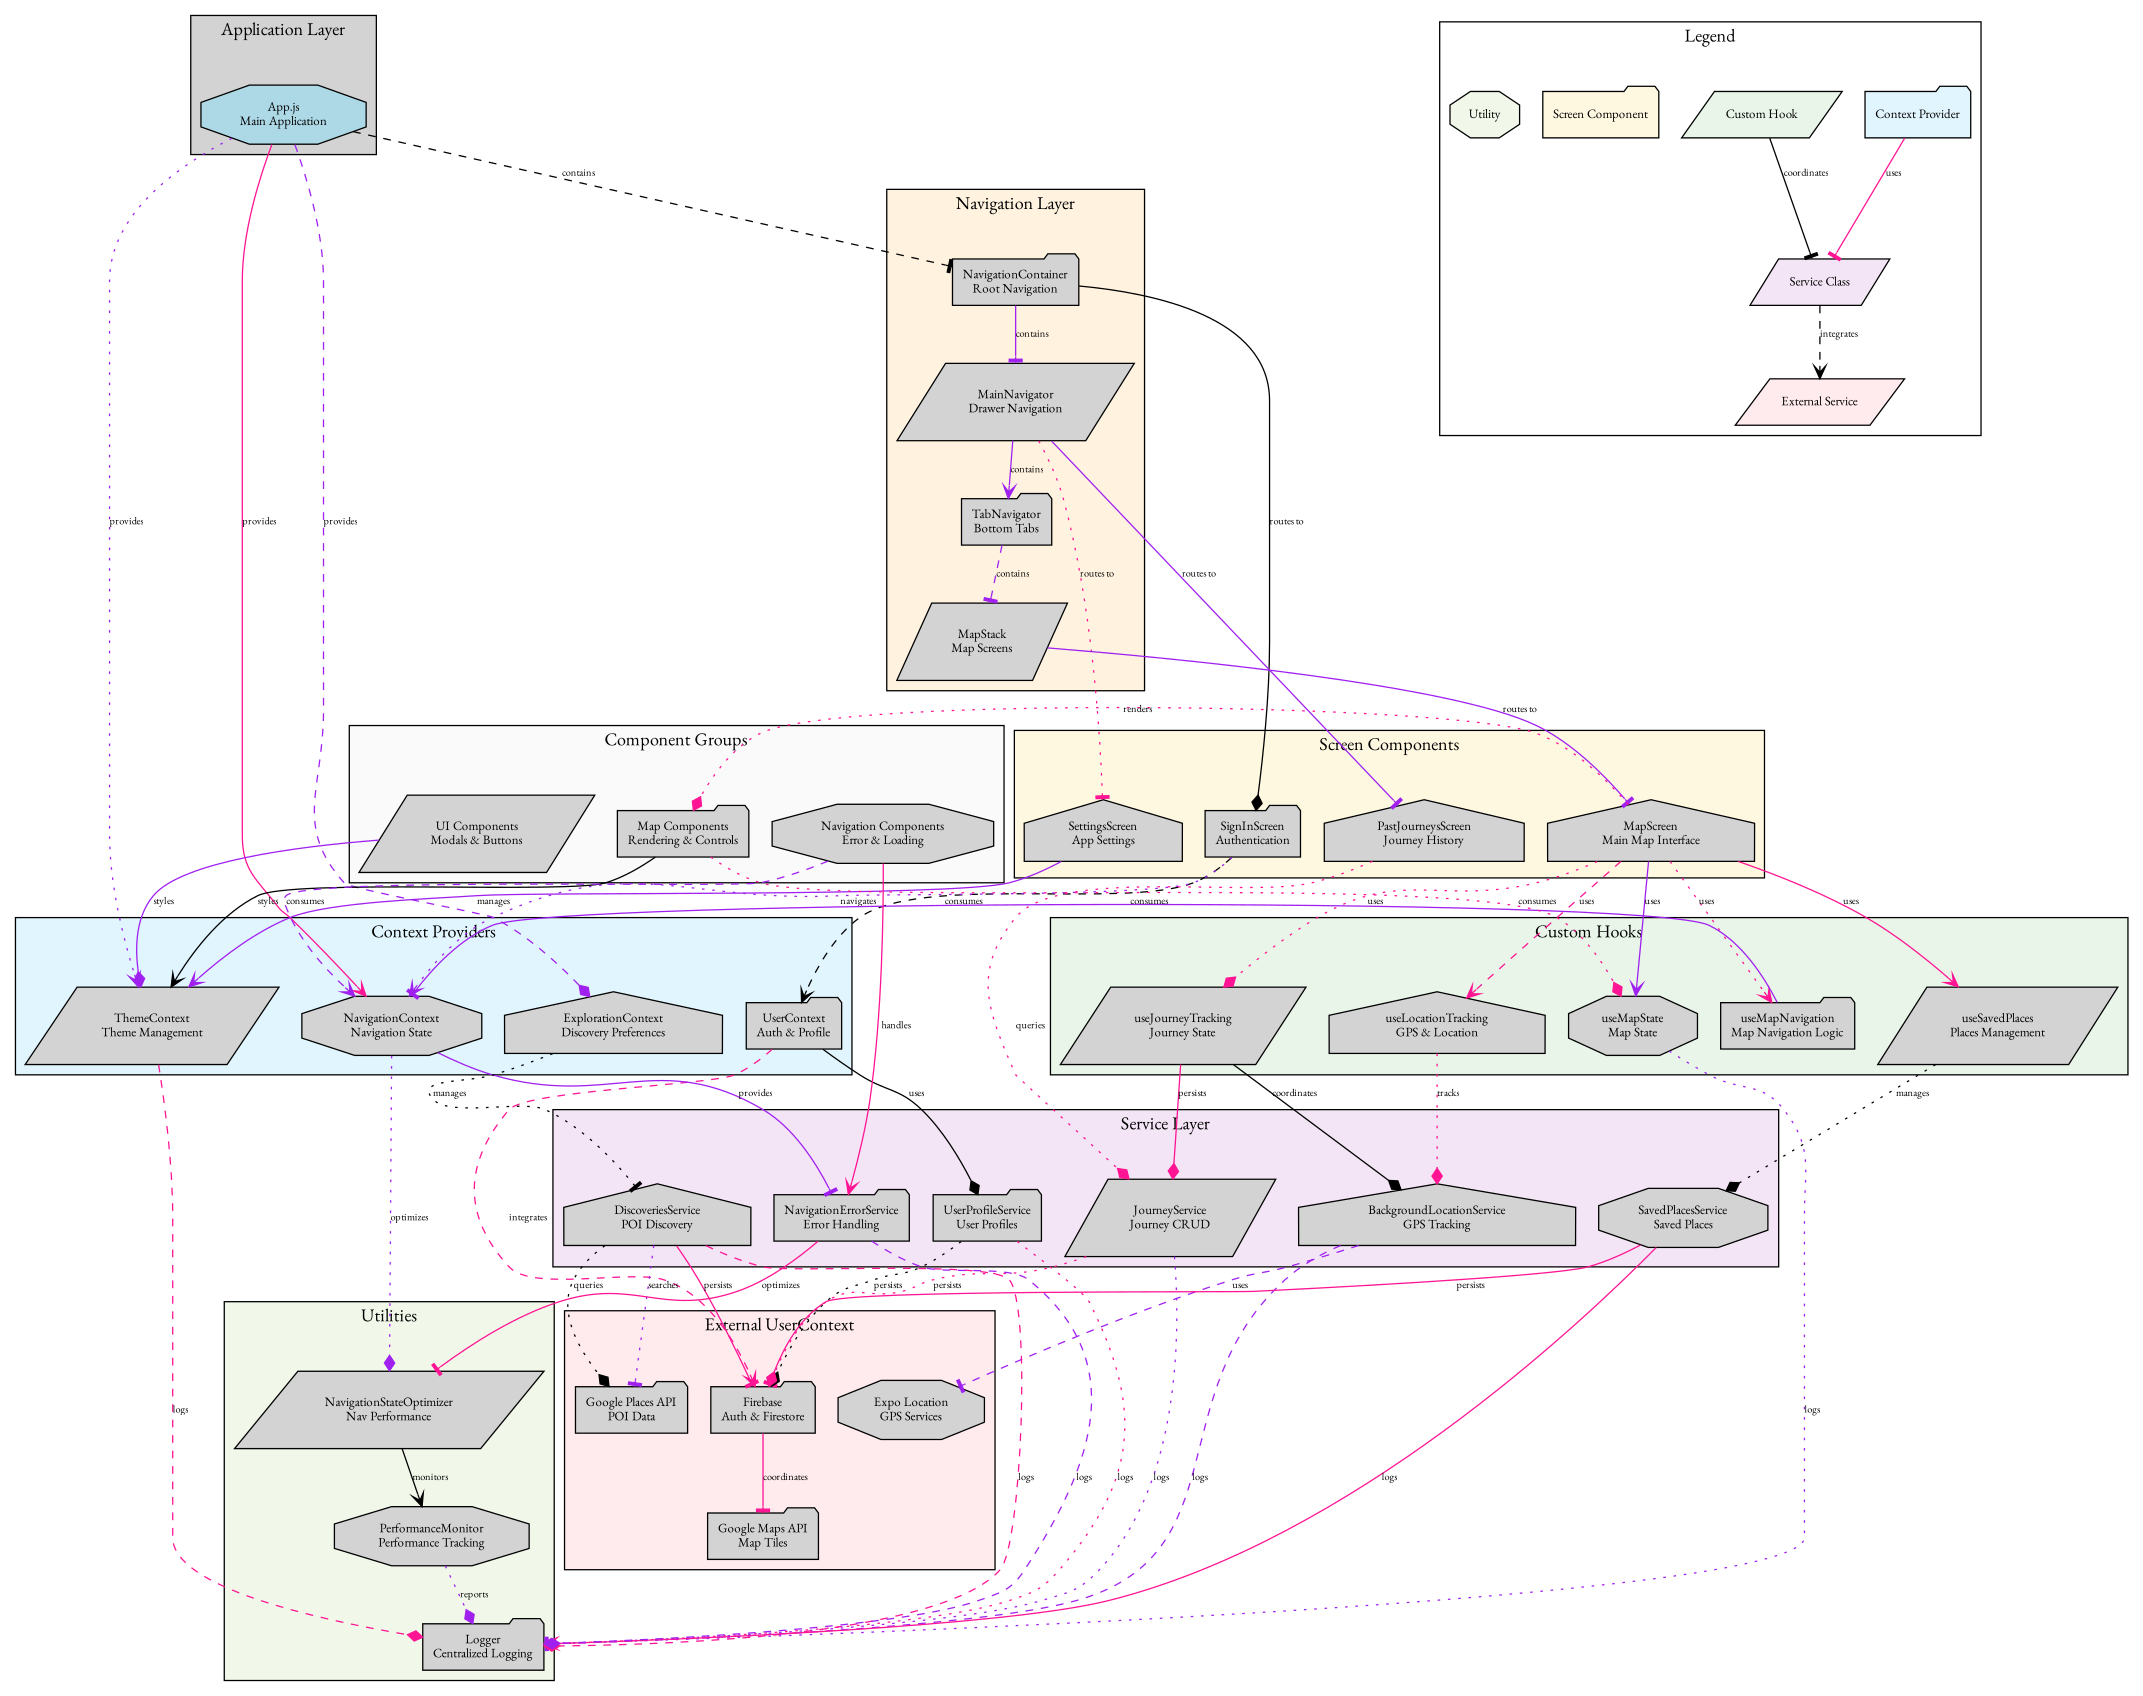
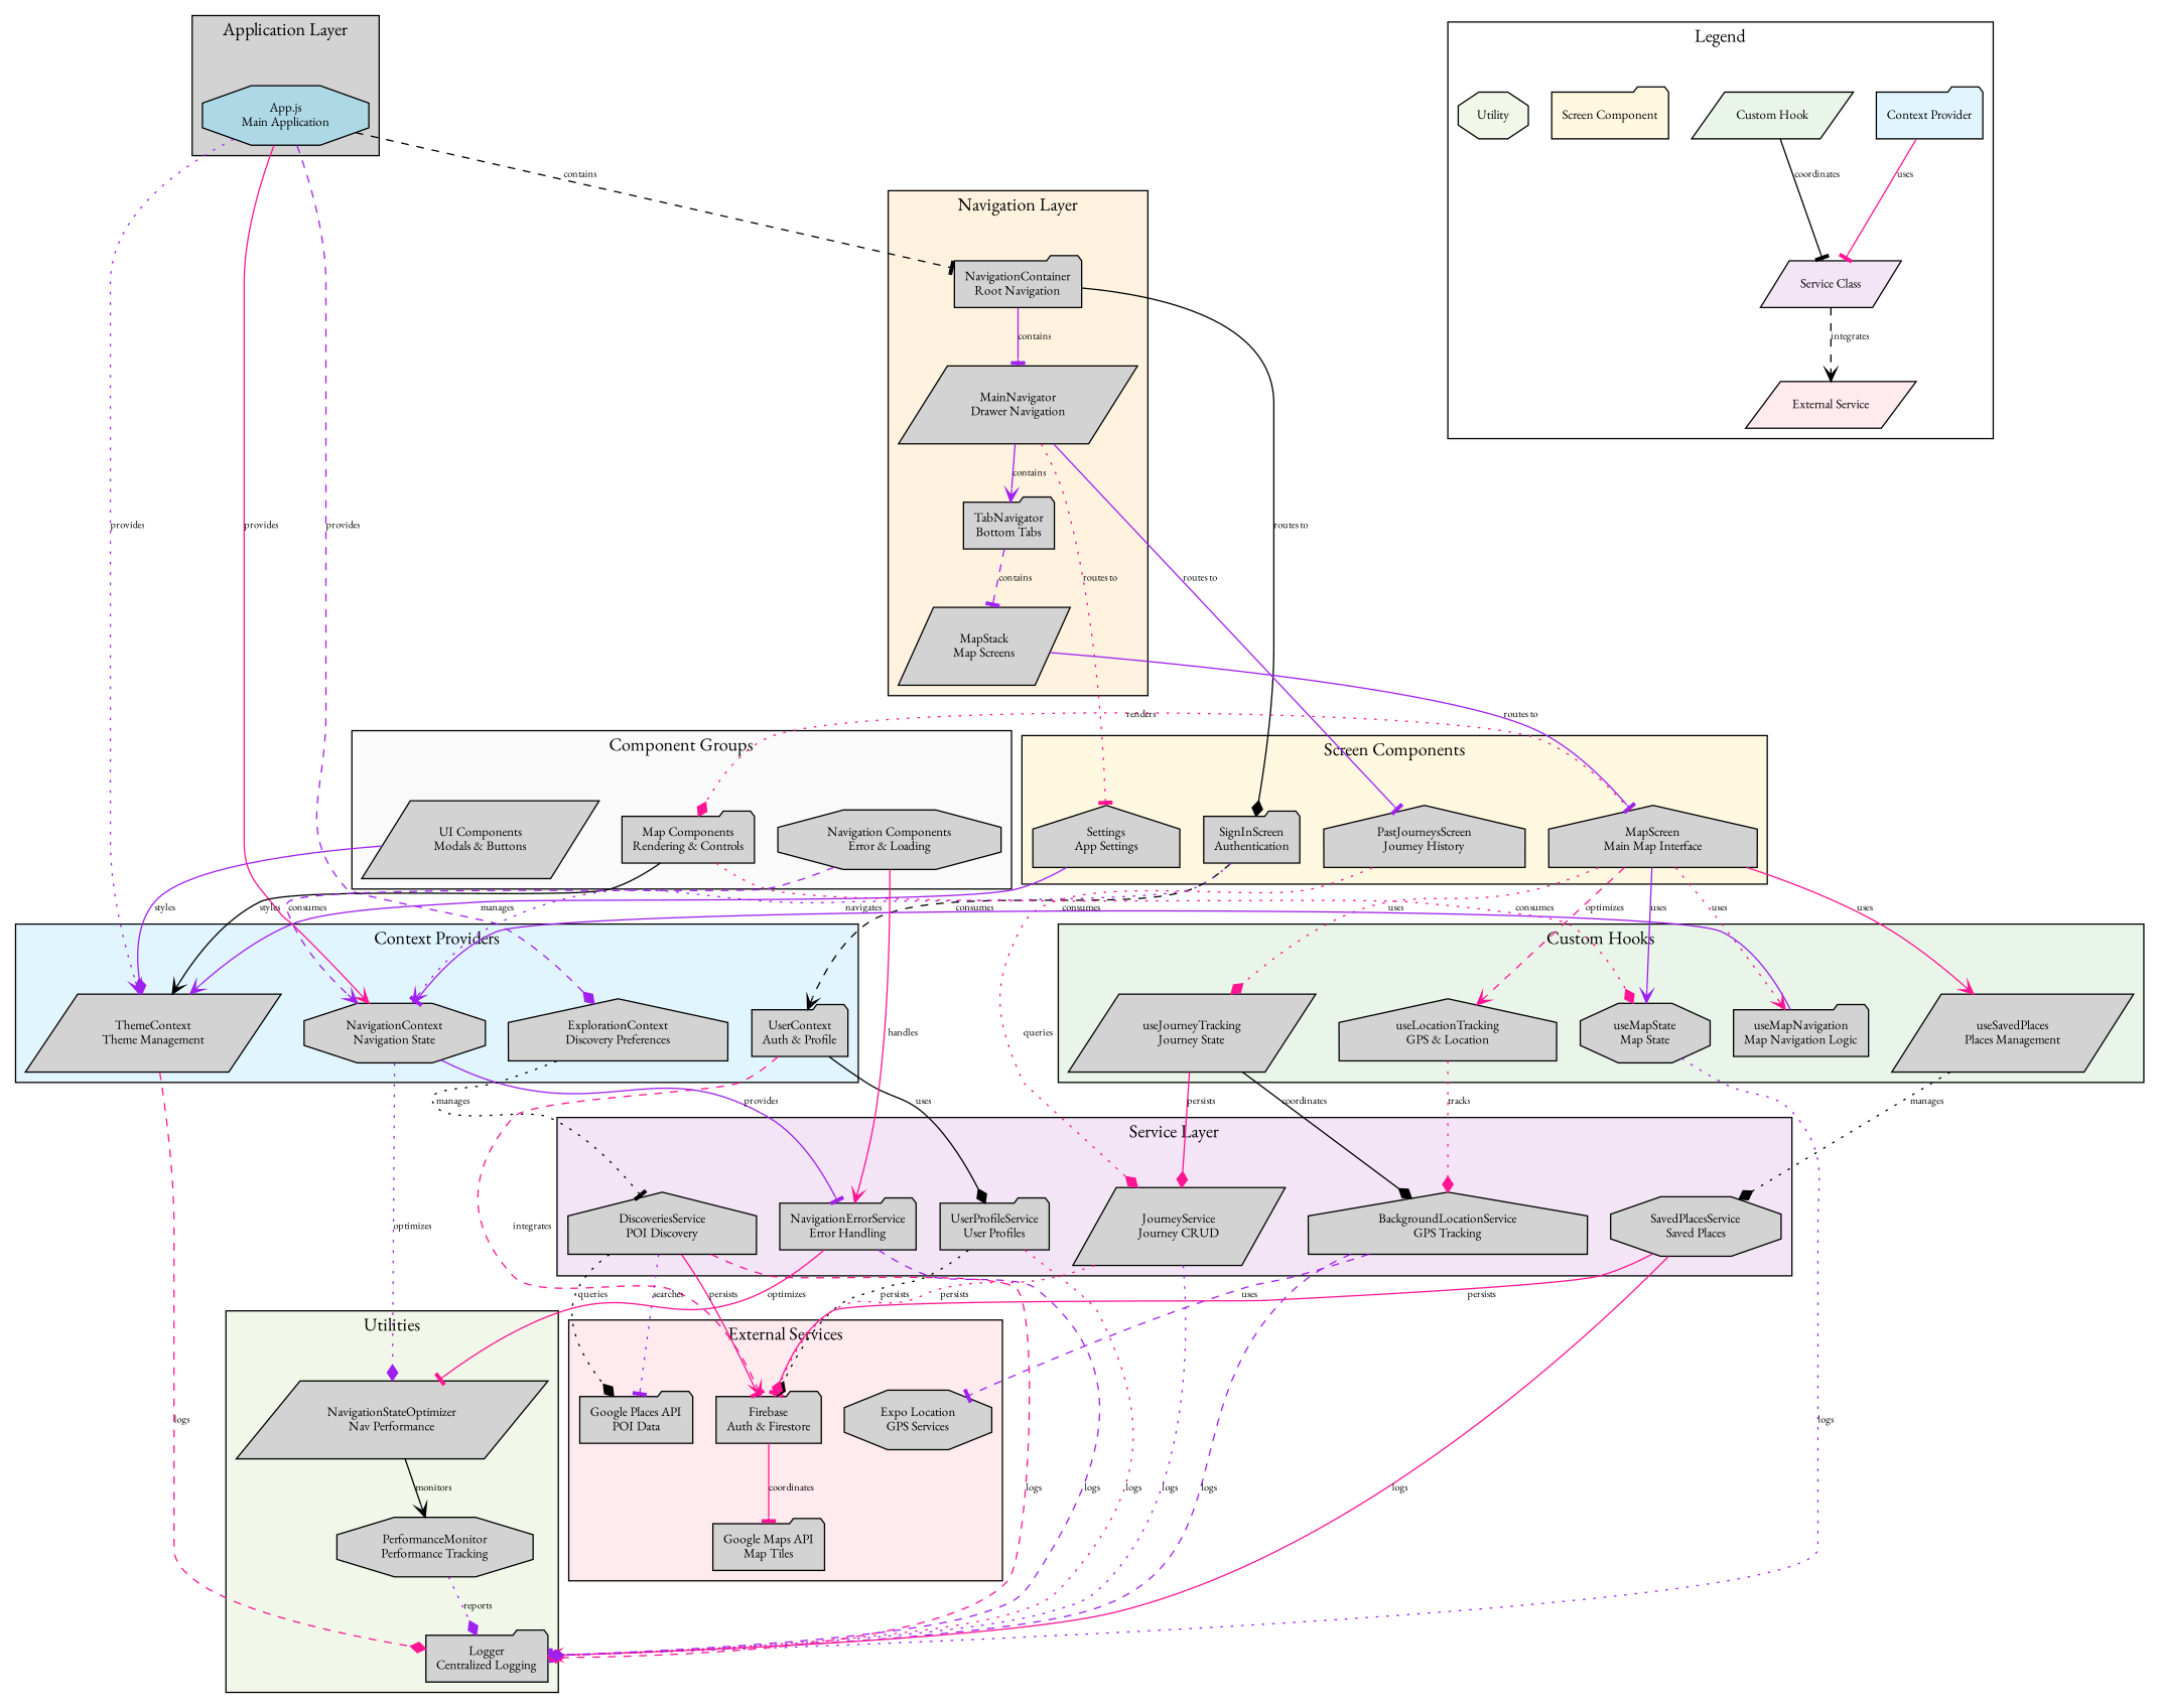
  digraph {
    fontname="EB Garamond"
    rankdir=TB
    node [fontname="EB Garamond" fontsize=10 shape=folder style=filled]
    edge [arrowhead=diamond color=deeppink fontname="EB Garamond" fontsize=8 style=solid]
    n1 [fillcolor=lightblue label="App.js\nMain Application" shape=octagon]
    n2 [label="ThemeContext\nTheme Management" shape=parallelogram]
    n3 [label="UserContext\nAuth & Profile"]
    n4 [label="NavigationContext\nNavigation State" shape=octagon]
    n5 [label="ExplorationContext\nDiscovery Preferences" shape=house]
    n6 [label="NavigationContainer\nRoot Navigation"]
    n7 [label="MainNavigator\nDrawer Navigation" shape=parallelogram]
    n8 [label="TabNavigator\nBottom Tabs"]
    n9 [label="MapStack\nMap Screens" shape=parallelogram]
    n10 [label="MapScreen\nMain Map Interface" shape=house]
    n11 [label="SignInScreen\nAuthentication"]
    n12 [label="PastJourneysScreen\nJourney History" shape=house]
-   n13 [label="SettingsScreen\nApp Settings" shape=house]
+   n13 [label="Settings\nApp Settings" shape=house]
    n14 [label="useMapNavigation\nMap Navigation Logic"]
    n15 [label="useJourneyTracking\nJourney State" shape=parallelogram]
    n16 [label="useSavedPlaces\nPlaces Management" shape=parallelogram]
    n17 [label="useLocationTracking\nGPS & Location" shape=house]
    n18 [label="useMapState\nMap State" shape=octagon]
    n19 [label="BackgroundLocationService\nGPS Tracking" shape=house]
    n20 [label="JourneyService\nJourney CRUD" shape=parallelogram]
    n21 [label="DiscoveriesService\nPOI Discovery" shape=house]
    n22 [label="UserProfileService\nUser Profiles"]
    n23 [label="SavedPlacesService\nSaved Places" shape=octagon]
    n24 [label="NavigationErrorService\nError Handling"]
    n25 [label="Firebase\nAuth & Firestore"]
    n26 [label="Google Places API\nPOI Data"]
    n27 [label="Google Maps API\nMap Tiles"]
    n28 [label="Expo Location\nGPS Services" shape=octagon]
    n29 [label="Logger\nCentralized Logging"]
    n30 [label="PerformanceMonitor\nPerformance Tracking" shape=octagon]
    n31 [label="NavigationStateOptimizer\nNav Performance" shape=parallelogram]
    n32 [label="Map Components\nRendering & Controls"]
    n33 [label="UI Components\nModals & Buttons" shape=parallelogram]
    n34 [label="Navigation Components\nError & Loading" shape=octagon]
    n35 [fillcolor="#e1f5fe" label="Context Provider"]
    n36 [fillcolor="#f3e5f5" label="Service Class" shape=parallelogram]
    n37 [fillcolor="#ffebee" label="External Service" shape=parallelogram]
    n38 [fillcolor="#e8f5e8" label="Custom Hook" shape=parallelogram]
    n39 [fillcolor="#fff8e1" label="Screen Component"]
    n40 [fillcolor="#f1f8e9" label=Utility shape=octagon]
    subgraph cluster_1 {
      fillcolor=lightgray
      label="Application Layer"
      style=filled
      n1
    }
    subgraph cluster_2 {
      fillcolor="#e1f5fe"
      label="Context Providers"
      style=filled
      n2
      n3
      n4
      n5
    }
    subgraph cluster_3 {
      fillcolor="#fff3e0"
      label="Navigation Layer"
      style=filled
      n6
      n7
      n8
      n9
    }
    subgraph cluster_4 {
      fillcolor="#fff8e1"
      label="Screen Components"
      style=filled
      n10
      n11
      n12
      n13
    }
    subgraph cluster_5 {
      fillcolor="#e8f5e8"
      label="Custom Hooks"
      style=filled
      n14
      n15
      n16
      n17
      n18
    }
    subgraph cluster_6 {
      fillcolor="#f3e5f5"
      label="Service Layer"
      style=filled
      n19
      n20
      n21
      n22
      n23
      n24
    }
    subgraph cluster_7 {
      fillcolor="#ffebee"
-     label="External UserContext"
+     label="External Services"
      style=filled
      n25
      n26
      n27
      n28
    }
    subgraph cluster_8 {
      fillcolor="#f1f8e9"
      label=Utilities
      style=filled
      n29
      n30
      n31
    }
    subgraph cluster_9 {
      fillcolor="#fafafa"
      label="Component Groups"
      style=filled
      n32
      n33
      n34
    }
    subgraph cluster_10 {
      fillcolor=white
      label=Legend
      style=filled
      n35
      n36
      n37
      n38
      n39
      n40
    }
    n1 -> n2 [arrowhead=vee color=purple label=provides style=dotted]
    n1 -> n4 [arrowhead=vee label=provides]
    n1 -> n5 [color=purple label=provides style=dashed]
    n1 -> n6 [arrowhead=tee color=black label=contains style=dashed]
    n2 -> n29 [label=logs style=dashed]
    n3 -> n22 [color=black label=uses]
    n3 -> n25 [arrowhead=vee label=integrates style=dashed]
    n4 -> n24 [arrowhead=tee color=purple label=provides]
    n4 -> n31 [color=purple label=optimizes style=dotted]
    n5 -> n21 [arrowhead=tee color=black label=manages style=dotted]
    n6 -> n7 [arrowhead=tee color=purple label=contains]
    n6 -> n11 [color=black label="routes to"]
    n7 -> n8 [arrowhead=vee color=purple label=contains]
    n7 -> n12 [arrowhead=tee color=purple label="routes to"]
    n7 -> n13 [arrowhead=tee label="routes to" style=dotted]
    n8 -> n9 [arrowhead=tee color=purple label=contains style=dashed]
    n9 -> n10 [arrowhead=tee color=purple label="routes to"]
    n10 -> n14 [arrowhead=vee label=uses style=dotted]
    n10 -> n15 [label=uses style=dotted]
    n10 -> n16 [arrowhead=vee label=uses]
-   n10 -> n17 [arrowhead=vee label=uses style=dashed]
+   n10 -> n17 [arrowhead=vee label=optimizes style=dashed]
    n10 -> n18 [arrowhead=vee color=purple label=uses]
    n10 -> n32 [label=renders style=dotted]
    n11 -> n3 [arrowhead=vee color=black label=consumes style=dashed]
    n11 -> n4 [arrowhead=vee color=purple label=navigates style=dotted]
    n12 -> n20 [label=queries style=dotted]
    n13 -> n2 [arrowhead=vee color=purple label=manages]
    n14 -> n4 [arrowhead=tee color=purple label=consumes]
    n15 -> n19 [color=black label=coordinates]
    n15 -> n20 [label=persists]
    n16 -> n23 [color=black label=manages style=dotted]
    n17 -> n19 [label=tracks style=dotted]
    n18 -> n29 [color=purple label=logs style=dotted]
    n19 -> n28 [arrowhead=tee color=purple label=uses style=dashed]
    n19 -> n29 [arrowhead=tee color=purple label=logs style=dashed]
    n20 -> n25 [arrowhead=tee label=persists style=dotted]
    n20 -> n29 [arrowhead=tee color=purple label=logs style=dotted]
    n21 -> n25 [arrowhead=tee label=persists]
    n21 -> n26 [color=black label=queries style=dotted]
    n21 -> n26 [arrowhead=tee color=purple label=searches style=dotted]
    n21 -> n29 [label=logs style=dashed]
    n22 -> n25 [color=black label=persists style=dotted]
    n22 -> n29 [label=logs style=dotted]
    n23 -> n25 [label=persists]
    n23 -> n29 [arrowhead=vee label=logs]
    n24 -> n29 [color=purple label=logs style=dashed]
    n24 -> n31 [arrowhead=tee label=optimizes]
    n25 -> n27 [arrowhead=tee label=coordinates]
    n30 -> n29 [color=purple label=reports style=dotted]
    n31 -> n30 [arrowhead=vee color=black label=monitors]
    n32 -> n2 [arrowhead=vee color=black label=styles]
    n32 -> n18 [label=consumes style=dotted]
    n33 -> n2 [color=purple label=styles]
    n34 -> n4 [arrowhead=vee color=purple label=consumes style=dashed]
    n34 -> n24 [arrowhead=vee label=handles]
    n35 -> n36 [arrowhead=tee label=uses]
    n36 -> n37 [arrowhead=vee color=black label=integrates style=dashed]
    n38 -> n36 [arrowhead=tee color=black label=coordinates]
  }
